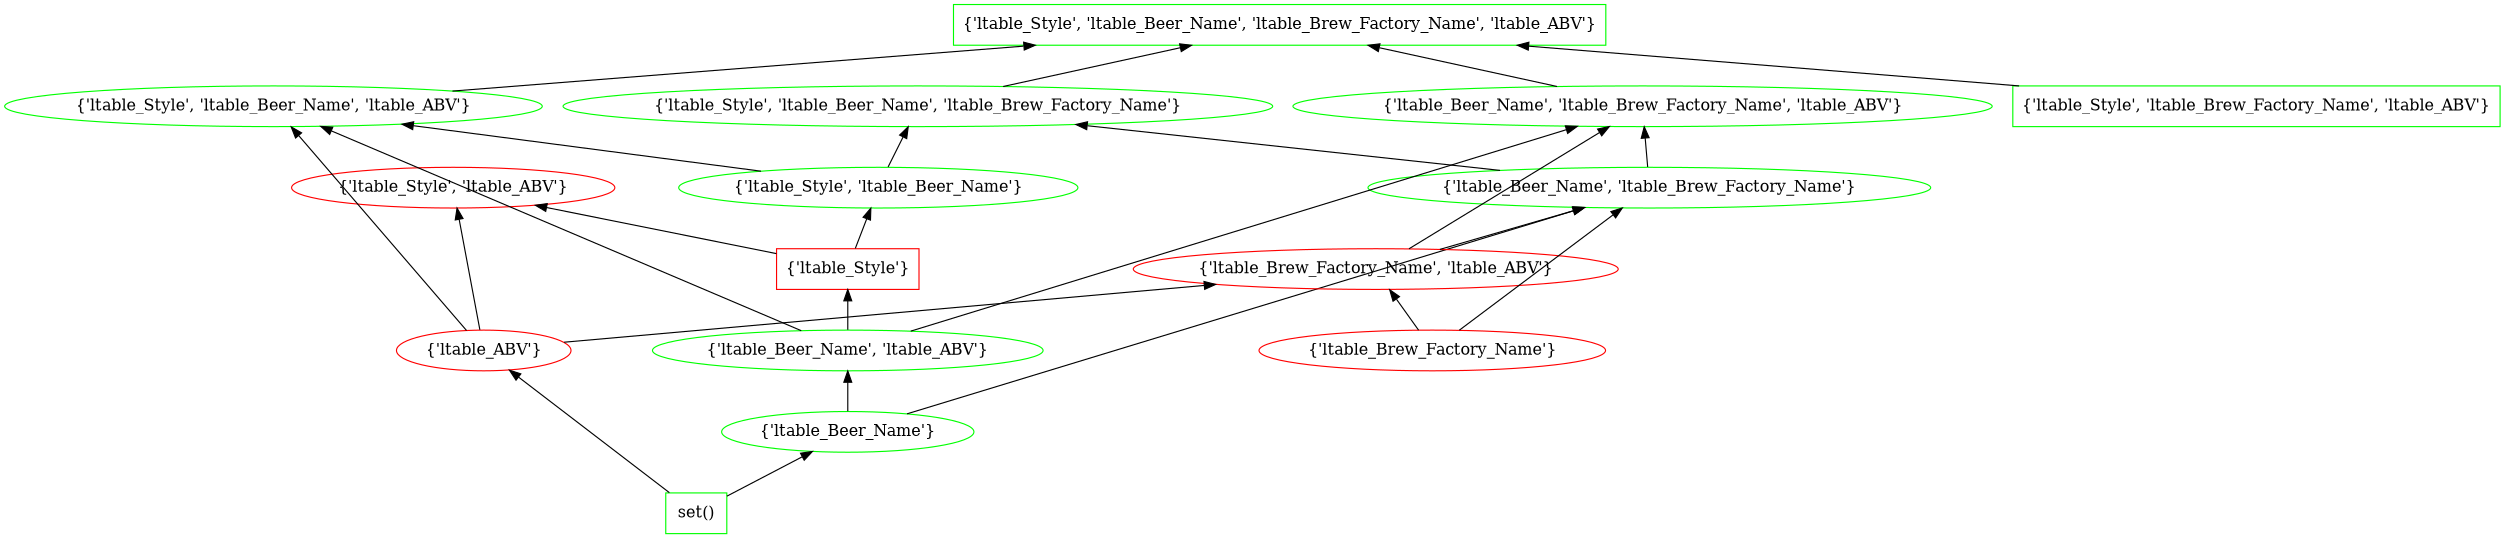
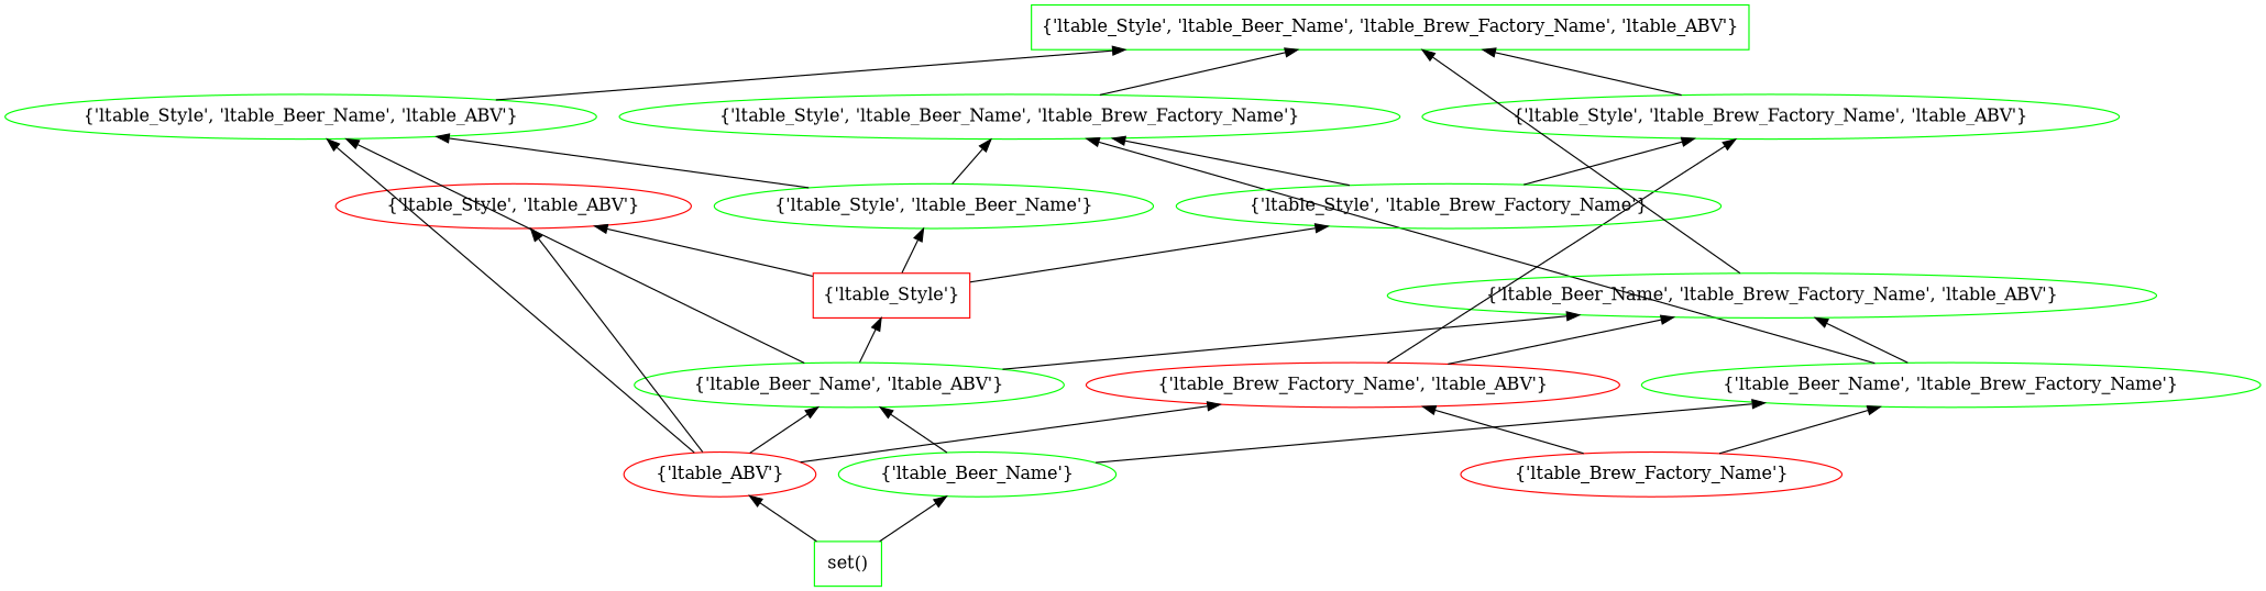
  digraph {
    rankdir=BT
    splines=line
    node [color=green]
    "{'ltable_Style', 'ltable_Beer_Name', 'ltable_Brew_Factory_Name', 'ltable_ABV'}" [shape=box]
    "set()" [shape=box]
    "{'ltable_Beer_Name'}"
    "{'ltable_ABV'}" [color=red]
    "{'ltable_Beer_Name', 'ltable_Brew_Factory_Name'}"
    "{'ltable_Beer_Name', 'ltable_ABV'}"
    "{'ltable_Brew_Factory_Name'}" [color=red]
    "{'ltable_Brew_Factory_Name', 'ltable_ABV'}" [color=red]
    "{'ltable_Style'}" [color=red shape=box]
    "{'ltable_Style', 'ltable_Beer_Name'}"
+   "{'ltable_Style', 'ltable_Brew_Factory_Name'}"
    "{'ltable_Style', 'ltable_ABV'}" [color=red]
    "{'ltable_Style', 'ltable_Beer_Name', 'ltable_ABV'}"
    "{'ltable_Style', 'ltable_Beer_Name', 'ltable_Brew_Factory_Name'}"
    "{'ltable_Beer_Name', 'ltable_Brew_Factory_Name', 'ltable_ABV'}"
-   "{'ltable_Style', 'ltable_Brew_Factory_Name', 'ltable_ABV'}" [shape=box]
+   "{'ltable_Style', 'ltable_Brew_Factory_Name', 'ltable_ABV'}"
    "set()" -> "{'ltable_Beer_Name'}"
    "set()" -> "{'ltable_ABV'}"
    "{'ltable_Beer_Name'}" -> "{'ltable_Beer_Name', 'ltable_Brew_Factory_Name'}"
    "{'ltable_Beer_Name'}" -> "{'ltable_Beer_Name', 'ltable_ABV'}"
+   "{'ltable_ABV'}" -> "{'ltable_Beer_Name', 'ltable_ABV'}"
    "{'ltable_ABV'}" -> "{'ltable_Brew_Factory_Name', 'ltable_ABV'}"
    "{'ltable_ABV'}" -> "{'ltable_Style', 'ltable_ABV'}"
    "{'ltable_ABV'}" -> "{'ltable_Style', 'ltable_Beer_Name', 'ltable_ABV'}"
    "{'ltable_Beer_Name', 'ltable_Brew_Factory_Name'}" -> "{'ltable_Style', 'ltable_Beer_Name', 'ltable_Brew_Factory_Name'}"
    "{'ltable_Beer_Name', 'ltable_Brew_Factory_Name'}" -> "{'ltable_Beer_Name', 'ltable_Brew_Factory_Name', 'ltable_ABV'}"
    "{'ltable_Beer_Name', 'ltable_ABV'}" -> "{'ltable_Style'}"
    "{'ltable_Beer_Name', 'ltable_ABV'}" -> "{'ltable_Style', 'ltable_Beer_Name', 'ltable_ABV'}"
    "{'ltable_Beer_Name', 'ltable_ABV'}" -> "{'ltable_Beer_Name', 'ltable_Brew_Factory_Name', 'ltable_ABV'}"
    "{'ltable_Brew_Factory_Name'}" -> "{'ltable_Beer_Name', 'ltable_Brew_Factory_Name'}"
    "{'ltable_Brew_Factory_Name'}" -> "{'ltable_Brew_Factory_Name', 'ltable_ABV'}"
    "{'ltable_Brew_Factory_Name', 'ltable_ABV'}" -> "{'ltable_Beer_Name', 'ltable_Brew_Factory_Name', 'ltable_ABV'}"
-   "{'ltable_Brew_Factory_Name', 'ltable_ABV'}" -> "{'ltable_Beer_Name', 'ltable_Brew_Factory_Name'}"
+   "{'ltable_Brew_Factory_Name', 'ltable_ABV'}" -> "{'ltable_Style', 'ltable_Brew_Factory_Name', 'ltable_ABV'}"
    "{'ltable_Style'}" -> "{'ltable_Style', 'ltable_Beer_Name'}"
+   "{'ltable_Style'}" -> "{'ltable_Style', 'ltable_Brew_Factory_Name'}"
    "{'ltable_Style'}" -> "{'ltable_Style', 'ltable_ABV'}"
    "{'ltable_Style', 'ltable_Beer_Name'}" -> "{'ltable_Style', 'ltable_Beer_Name', 'ltable_ABV'}"
    "{'ltable_Style', 'ltable_Beer_Name'}" -> "{'ltable_Style', 'ltable_Beer_Name', 'ltable_Brew_Factory_Name'}"
+   "{'ltable_Style', 'ltable_Brew_Factory_Name'}" -> "{'ltable_Style', 'ltable_Beer_Name', 'ltable_Brew_Factory_Name'}"
+   "{'ltable_Style', 'ltable_Brew_Factory_Name'}" -> "{'ltable_Style', 'ltable_Brew_Factory_Name', 'ltable_ABV'}"
    "{'ltable_Style', 'ltable_Beer_Name', 'ltable_ABV'}" -> "{'ltable_Style', 'ltable_Beer_Name', 'ltable_Brew_Factory_Name', 'ltable_ABV'}"
    "{'ltable_Style', 'ltable_Beer_Name', 'ltable_Brew_Factory_Name'}" -> "{'ltable_Style', 'ltable_Beer_Name', 'ltable_Brew_Factory_Name', 'ltable_ABV'}"
    "{'ltable_Beer_Name', 'ltable_Brew_Factory_Name', 'ltable_ABV'}" -> "{'ltable_Style', 'ltable_Beer_Name', 'ltable_Brew_Factory_Name', 'ltable_ABV'}"
    "{'ltable_Style', 'ltable_Brew_Factory_Name', 'ltable_ABV'}" -> "{'ltable_Style', 'ltable_Beer_Name', 'ltable_Brew_Factory_Name', 'ltable_ABV'}"
  }
